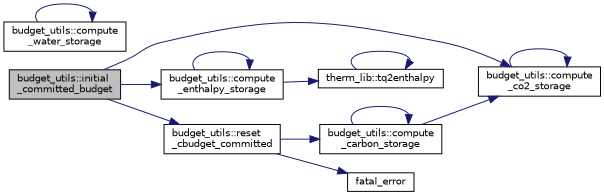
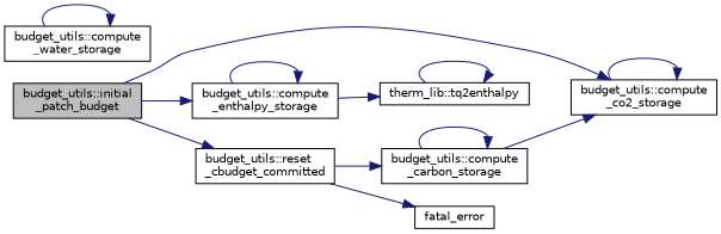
  digraph {
    fontname="DejaVu Sans"
    rankdir=LR
    node [color=black fillcolor=white fontname="DejaVu Sans" fontsize=10 shape=record style=filled]
    edge [color=midnightblue fontname="DejaVu Sans" fontsize=10 labelfontname=Helvetica labelfontsize=10 style=solid]
-   n1 [fillcolor=grey75 fontcolor=black height=0.2 label="budget_utils::initial\l_committed_budget" width=0.4]
+   n1 [fillcolor=grey75 fontcolor=black height=0.2 label="budget_utils::initial\l_patch_budget" width=0.4]
    n2 [height=0.2 label="budget_utils::compute\l_co2_storage" width=0.4]
    n3 [height=0.2 label="budget_utils::compute\l_enthalpy_storage" width=0.4]
    n4 [height=0.2 label="budget_utils::reset\l_cbudget_committed" width=0.4]
    n5 [height=0.2 label="budget_utils::compute\l_carbon_storage" width=0.4]
    n6 [height=0.2 label="therm_lib::tq2enthalpy" width=0.4]
    n7 [height=0.2 label="budget_utils::compute\l_water_storage" width=0.4]
    n8 [height=0.2 label=fatal_error width=0.4]
    n1 -> n2
    n1 -> n3
    n1 -> n4
    n2 -> n2
    n3 -> n3
    n3 -> n6
    n4 -> n5
    n4 -> n8
    n5 -> n2
    n5 -> n5
    n6 -> n6
    n7 -> n7
  }
